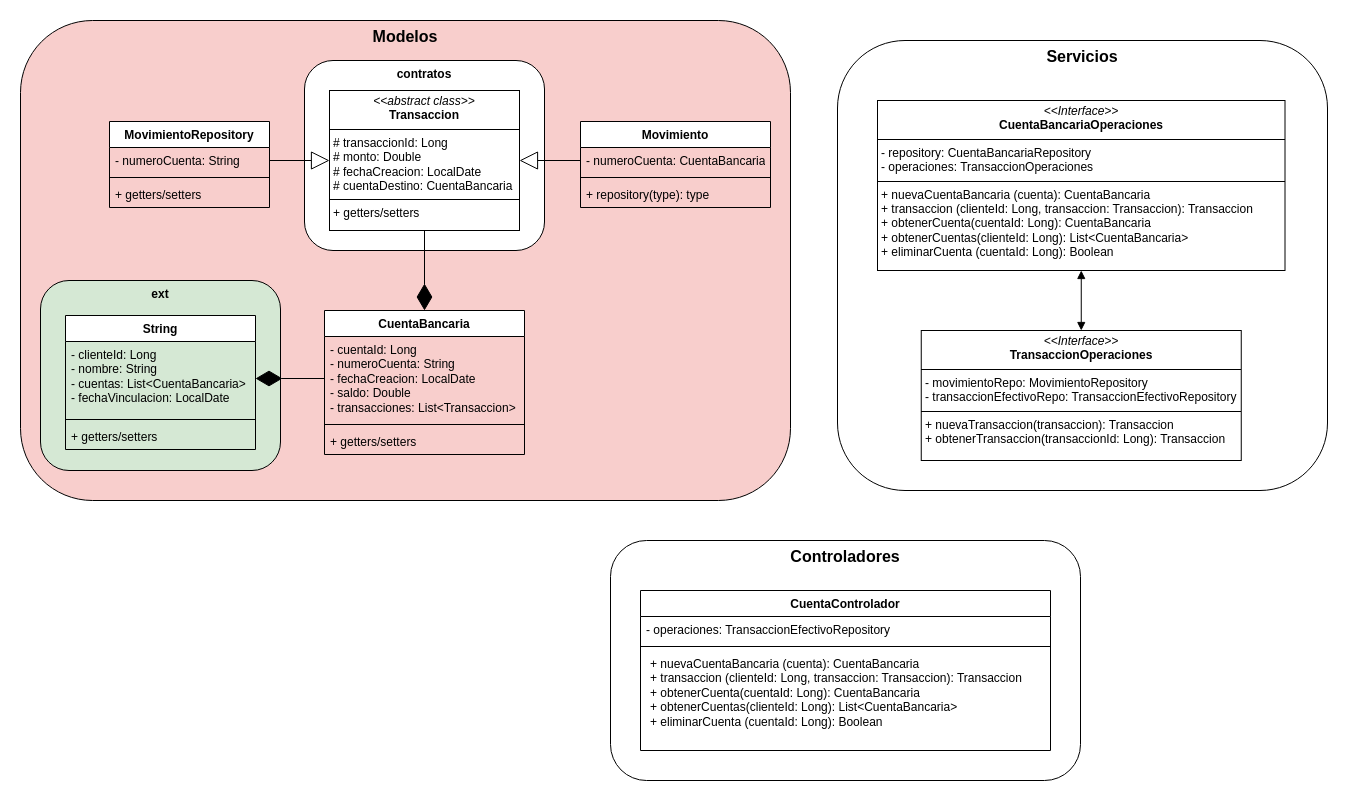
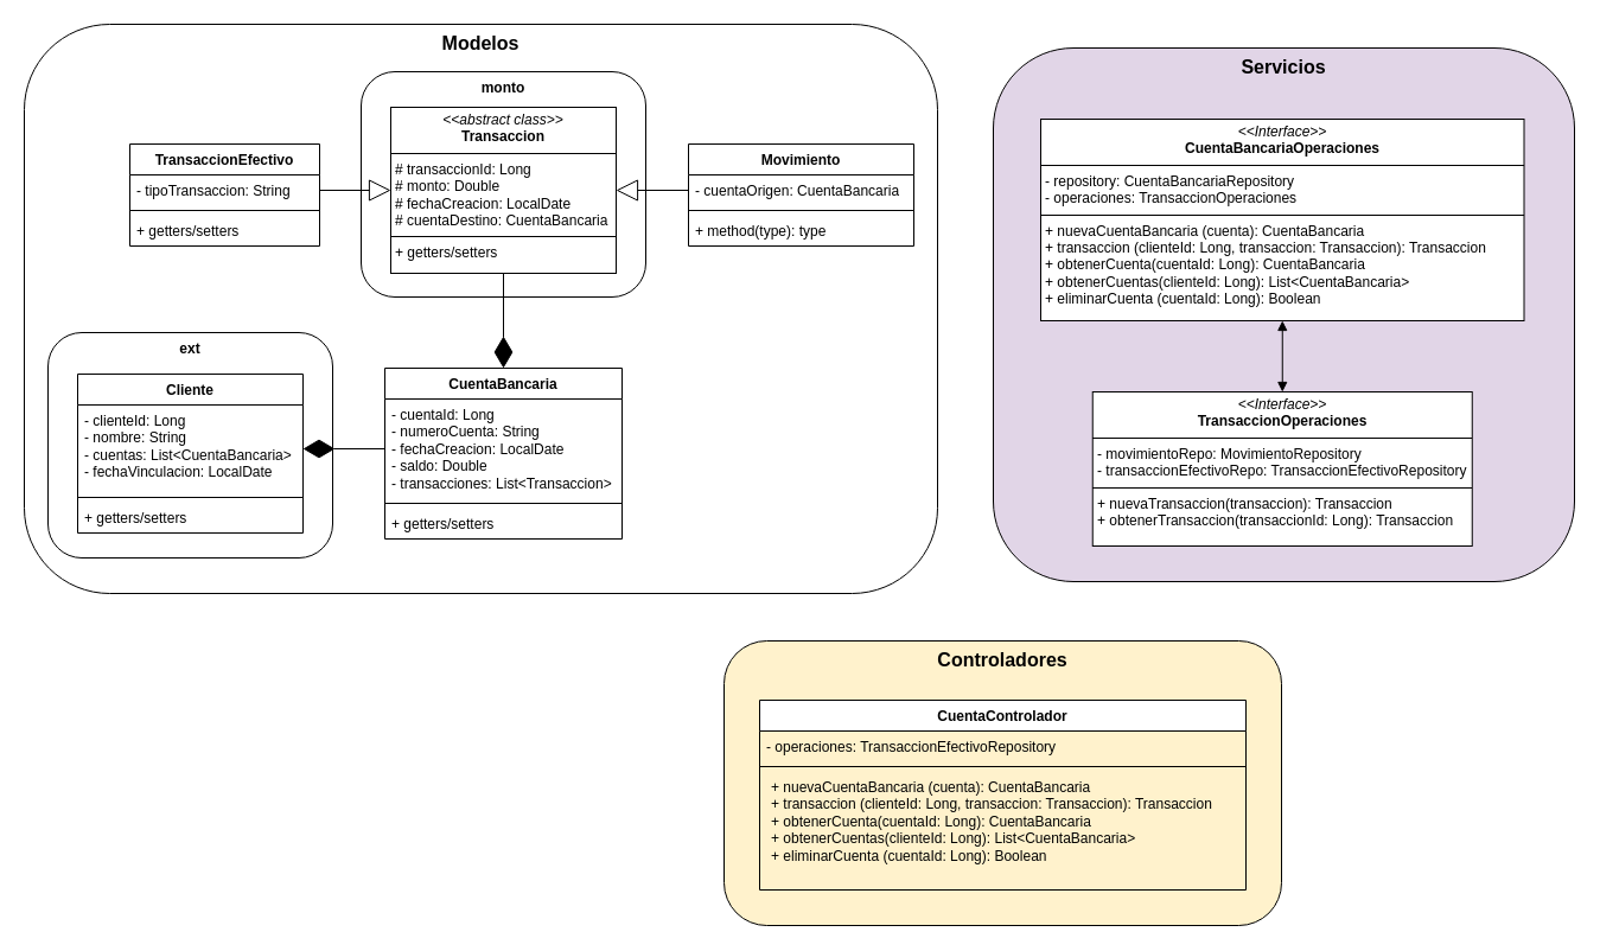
  <mxCell id="0" />
  <mxCell id="1" parent="0" />
- <mxCell id="2" value="Modelos" style="rounded=1;whiteSpace=wrap;html=1;fontStyle=1;verticalAlign=top;fontSize=16;fillColor=#f8cecc;" parent="1" vertex="1"><mxGeometry x="20" y="20" width="770" height="480" as="geometry" /></mxCell>
+ <mxCell id="2" value="Modelos" style="rounded=1;whiteSpace=wrap;html=1;fontStyle=1;verticalAlign=top;fontSize=16;" parent="1" vertex="1"><mxGeometry x="20" y="20" width="770" height="480" as="geometry" /></mxCell>
  <mxCell id="3" value="CuentaBancaria" style="swimlane;fontStyle=1;align=center;verticalAlign=top;childLayout=stackLayout;horizontal=1;startSize=26;horizontalStack=0;resizeParent=1;resizeParentMax=0;resizeLast=0;collapsible=1;marginBottom=0;whiteSpace=wrap;html=1;" parent="1" vertex="1"><mxGeometry x="324" y="310" width="200" height="144" as="geometry" /></mxCell>
  <mxCell id="4" value="- cuentaId: Long&lt;div&gt;- numeroCuenta: String&lt;/div&gt;&lt;div&gt;- fechaCreacion: LocalDate&lt;/div&gt;&lt;div&gt;- saldo: Double&lt;/div&gt;&lt;div&gt;- transacciones: List&amp;lt;Transaccion&amp;gt;&lt;/div&gt;" style="text;strokeColor=none;fillColor=none;align=left;verticalAlign=top;spacingLeft=4;spacingRight=4;overflow=hidden;rotatable=0;points=[[0,0.5],[1,0.5]];portConstraint=eastwest;whiteSpace=wrap;html=1;" parent="3" vertex="1"><mxGeometry y="26" width="200" height="84" as="geometry" /></mxCell>
  <mxCell id="5" value="" style="line;strokeWidth=1;fillColor=none;align=left;verticalAlign=middle;spacingTop=-1;spacingLeft=3;spacingRight=3;rotatable=0;labelPosition=right;points=[];portConstraint=eastwest;strokeColor=inherit;" parent="3" vertex="1"><mxGeometry y="110" width="200" height="8" as="geometry" /></mxCell>
  <mxCell id="6" value="+ getters/setters" style="text;strokeColor=none;fillColor=none;align=left;verticalAlign=top;spacingLeft=4;spacingRight=4;overflow=hidden;rotatable=0;points=[[0,0.5],[1,0.5]];portConstraint=eastwest;whiteSpace=wrap;html=1;" parent="3" vertex="1"><mxGeometry y="118" width="200" height="26" as="geometry" /></mxCell>
  <mxCell id="7" value="" style="group" parent="1" vertex="1" connectable="0"><mxGeometry x="40" y="270" width="240" height="210" as="geometry" /></mxCell>
- <mxCell id="8" value="ext" style="rounded=1;whiteSpace=wrap;html=1;fontStyle=1;verticalAlign=top;fillColor=#d5e8d4;" parent="7" vertex="1"><mxGeometry y="10" width="240" height="190" as="geometry" /></mxCell>
- <mxCell id="9" value="String" style="swimlane;fontStyle=1;align=center;verticalAlign=top;childLayout=stackLayout;horizontal=1;startSize=26;horizontalStack=0;resizeParent=1;resizeParentMax=0;resizeLast=0;collapsible=1;marginBottom=0;whiteSpace=wrap;html=1;" parent="7" vertex="1"><mxGeometry x="25" y="45" width="190" height="134" as="geometry" /></mxCell>
+ <mxCell id="8" value="ext" style="rounded=1;whiteSpace=wrap;html=1;fontStyle=1;verticalAlign=top;" parent="7" vertex="1"><mxGeometry y="10" width="240" height="190" as="geometry" /></mxCell>
+ <mxCell id="9" value="Cliente" style="swimlane;fontStyle=1;align=center;verticalAlign=top;childLayout=stackLayout;horizontal=1;startSize=26;horizontalStack=0;resizeParent=1;resizeParentMax=0;resizeLast=0;collapsible=1;marginBottom=0;whiteSpace=wrap;html=1;" parent="7" vertex="1"><mxGeometry x="25" y="45" width="190" height="134" as="geometry" /></mxCell>
  <mxCell id="10" value="- clienteId: Long&lt;div&gt;- nombre: String&lt;/div&gt;&lt;div&gt;- cuentas: List&amp;lt;CuentaBancaria&amp;gt;&lt;/div&gt;&lt;div&gt;- fechaVinculacion: LocalDate&lt;/div&gt;" style="text;strokeColor=none;fillColor=none;align=left;verticalAlign=top;spacingLeft=4;spacingRight=4;overflow=hidden;rotatable=0;points=[[0,0.5],[1,0.5]];portConstraint=eastwest;whiteSpace=wrap;html=1;" parent="9" vertex="1"><mxGeometry y="26" width="190" height="74" as="geometry" /></mxCell>
  <mxCell id="11" value="" style="line;strokeWidth=1;fillColor=none;align=left;verticalAlign=middle;spacingTop=-1;spacingLeft=3;spacingRight=3;rotatable=0;labelPosition=right;points=[];portConstraint=eastwest;strokeColor=inherit;" parent="9" vertex="1"><mxGeometry y="100" width="190" height="8" as="geometry" /></mxCell>
  <mxCell id="12" value="+ getters/setters" style="text;strokeColor=none;fillColor=none;align=left;verticalAlign=top;spacingLeft=4;spacingRight=4;overflow=hidden;rotatable=0;points=[[0,0.5],[1,0.5]];portConstraint=eastwest;whiteSpace=wrap;html=1;" parent="9" vertex="1"><mxGeometry y="108" width="190" height="26" as="geometry" /></mxCell>
  <mxCell id="13" value="" style="group" parent="1" vertex="1" connectable="0"><mxGeometry x="314" y="50" width="230" height="200" as="geometry" /></mxCell>
- <mxCell id="14" value="contratos" style="rounded=1;whiteSpace=wrap;html=1;fontStyle=1;verticalAlign=top;" parent="13" vertex="1"><mxGeometry x="-10" y="10" width="240" height="190" as="geometry" /></mxCell>
+ <mxCell id="14" value="monto" style="rounded=1;whiteSpace=wrap;html=1;fontStyle=1;verticalAlign=top;" parent="13" vertex="1"><mxGeometry x="-10" y="10" width="240" height="190" as="geometry" /></mxCell>
  <mxCell id="15" value="&lt;p style=&quot;margin:0px;margin-top:4px;text-align:center;&quot;&gt;&lt;i&gt;&amp;lt;&amp;lt;abstract class&amp;gt;&amp;gt;&lt;/i&gt;&lt;br&gt;&lt;b&gt;Transaccion&lt;/b&gt;&lt;/p&gt;&lt;hr size=&quot;1&quot; style=&quot;border-style:solid;&quot;&gt;&lt;p style=&quot;margin:0px;margin-left:4px;&quot;&gt;# transaccionId: Long&lt;/p&gt;&lt;p style=&quot;margin:0px;margin-left:4px;&quot;&gt;# monto: Double&lt;/p&gt;&lt;p style=&quot;margin:0px;margin-left:4px;&quot;&gt;# fechaCreacion: LocalDate&lt;/p&gt;&lt;p style=&quot;margin:0px;margin-left:4px;&quot;&gt;# cuentaDestino: CuentaBancaria&lt;/p&gt;&lt;hr size=&quot;1&quot; style=&quot;border-style:solid;&quot;&gt;&lt;p style=&quot;margin:0px;margin-left:4px;&quot;&gt;+ getters/setters&lt;/p&gt;" style="verticalAlign=top;align=left;overflow=fill;html=1;whiteSpace=wrap;" parent="13" vertex="1"><mxGeometry x="15" y="40" width="190" height="140" as="geometry" /></mxCell>
- <mxCell id="16" value="MovimientoRepository" style="swimlane;fontStyle=1;align=center;verticalAlign=top;childLayout=stackLayout;horizontal=1;startSize=26;horizontalStack=0;resizeParent=1;resizeParentMax=0;resizeLast=0;collapsible=1;marginBottom=0;whiteSpace=wrap;html=1;" parent="1" vertex="1"><mxGeometry x="109" y="121" width="160" height="86" as="geometry" /></mxCell>
- <mxCell id="17" value="- numeroCuenta: String" style="text;strokeColor=none;fillColor=none;align=left;verticalAlign=top;spacingLeft=4;spacingRight=4;overflow=hidden;rotatable=0;points=[[0,0.5],[1,0.5]];portConstraint=eastwest;whiteSpace=wrap;html=1;" parent="16" vertex="1"><mxGeometry y="26" width="160" height="26" as="geometry" /></mxCell>
+ <mxCell id="16" value="TransaccionEfectivo" style="swimlane;fontStyle=1;align=center;verticalAlign=top;childLayout=stackLayout;horizontal=1;startSize=26;horizontalStack=0;resizeParent=1;resizeParentMax=0;resizeLast=0;collapsible=1;marginBottom=0;whiteSpace=wrap;html=1;" parent="1" vertex="1"><mxGeometry x="109" y="121" width="160" height="86" as="geometry" /></mxCell>
+ <mxCell id="17" value="- tipoTransaccion: String" style="text;strokeColor=none;fillColor=none;align=left;verticalAlign=top;spacingLeft=4;spacingRight=4;overflow=hidden;rotatable=0;points=[[0,0.5],[1,0.5]];portConstraint=eastwest;whiteSpace=wrap;html=1;" parent="16" vertex="1"><mxGeometry y="26" width="160" height="26" as="geometry" /></mxCell>
  <mxCell id="18" value="" style="line;strokeWidth=1;fillColor=none;align=left;verticalAlign=middle;spacingTop=-1;spacingLeft=3;spacingRight=3;rotatable=0;labelPosition=right;points=[];portConstraint=eastwest;strokeColor=inherit;" parent="16" vertex="1"><mxGeometry y="52" width="160" height="8" as="geometry" /></mxCell>
  <mxCell id="19" value="+ getters/setters" style="text;strokeColor=none;fillColor=none;align=left;verticalAlign=top;spacingLeft=4;spacingRight=4;overflow=hidden;rotatable=0;points=[[0,0.5],[1,0.5]];portConstraint=eastwest;whiteSpace=wrap;html=1;" parent="16" vertex="1"><mxGeometry y="60" width="160" height="26" as="geometry" /></mxCell>
  <mxCell id="20" value="Movimiento" style="swimlane;fontStyle=1;align=center;verticalAlign=top;childLayout=stackLayout;horizontal=1;startSize=26;horizontalStack=0;resizeParent=1;resizeParentMax=0;resizeLast=0;collapsible=1;marginBottom=0;whiteSpace=wrap;html=1;" parent="1" vertex="1"><mxGeometry x="580" y="121" width="190" height="86" as="geometry" /></mxCell>
- <mxCell id="21" value="- numeroCuenta: CuentaBancaria" style="text;strokeColor=none;fillColor=none;align=left;verticalAlign=top;spacingLeft=4;spacingRight=4;overflow=hidden;rotatable=0;points=[[0,0.5],[1,0.5]];portConstraint=eastwest;whiteSpace=wrap;html=1;" parent="20" vertex="1"><mxGeometry y="26" width="190" height="26" as="geometry" /></mxCell>
+ <mxCell id="21" value="- cuentaOrigen: CuentaBancaria" style="text;strokeColor=none;fillColor=none;align=left;verticalAlign=top;spacingLeft=4;spacingRight=4;overflow=hidden;rotatable=0;points=[[0,0.5],[1,0.5]];portConstraint=eastwest;whiteSpace=wrap;html=1;" parent="20" vertex="1"><mxGeometry y="26" width="190" height="26" as="geometry" /></mxCell>
  <mxCell id="22" value="" style="line;strokeWidth=1;fillColor=none;align=left;verticalAlign=middle;spacingTop=-1;spacingLeft=3;spacingRight=3;rotatable=0;labelPosition=right;points=[];portConstraint=eastwest;strokeColor=inherit;" parent="20" vertex="1"><mxGeometry y="52" width="190" height="8" as="geometry" /></mxCell>
- <mxCell id="23" value="+ repository(type): type" style="text;strokeColor=none;fillColor=none;align=left;verticalAlign=top;spacingLeft=4;spacingRight=4;overflow=hidden;rotatable=0;points=[[0,0.5],[1,0.5]];portConstraint=eastwest;whiteSpace=wrap;html=1;" parent="20" vertex="1"><mxGeometry y="60" width="190" height="26" as="geometry" /></mxCell>
+ <mxCell id="23" value="+ method(type): type" style="text;strokeColor=none;fillColor=none;align=left;verticalAlign=top;spacingLeft=4;spacingRight=4;overflow=hidden;rotatable=0;points=[[0,0.5],[1,0.5]];portConstraint=eastwest;whiteSpace=wrap;html=1;" parent="20" vertex="1"><mxGeometry y="60" width="190" height="26" as="geometry" /></mxCell>
  <mxCell id="24" value="" style="endArrow=diamondThin;endFill=1;endSize=24;html=1;rounded=0;entryX=1;entryY=0.5;entryDx=0;entryDy=0;exitX=0;exitY=0.5;exitDx=0;exitDy=0;" parent="1" source="4" target="10" edge="1"><mxGeometry width="160" relative="1" as="geometry"><mxPoint x="310" y="280" as="sourcePoint" /><mxPoint x="470" y="280" as="targetPoint" /></mxGeometry></mxCell>
  <mxCell id="25" value="" style="endArrow=diamondThin;endFill=1;endSize=24;html=1;rounded=0;entryX=0.5;entryY=0;entryDx=0;entryDy=0;exitX=0.5;exitY=1;exitDx=0;exitDy=0;" parent="1" source="15" target="3" edge="1"><mxGeometry width="160" relative="1" as="geometry"><mxPoint x="310" y="280" as="sourcePoint" /><mxPoint x="470" y="280" as="targetPoint" /></mxGeometry></mxCell>
  <mxCell id="26" value="" style="endArrow=block;endSize=16;endFill=0;html=1;rounded=0;exitX=1;exitY=0.5;exitDx=0;exitDy=0;entryX=0;entryY=0.5;entryDx=0;entryDy=0;" parent="1" source="17" target="15" edge="1"><mxGeometry width="160" relative="1" as="geometry"><mxPoint x="310" y="280" as="sourcePoint" /><mxPoint x="470" y="280" as="targetPoint" /></mxGeometry></mxCell>
  <mxCell id="27" value="" style="endArrow=block;endSize=16;endFill=0;html=1;rounded=0;exitX=0;exitY=0.5;exitDx=0;exitDy=0;entryX=1;entryY=0.5;entryDx=0;entryDy=0;" parent="1" source="21" target="15" edge="1"><mxGeometry width="160" relative="1" as="geometry"><mxPoint x="310" y="280" as="sourcePoint" /><mxPoint x="470" y="280" as="targetPoint" /></mxGeometry></mxCell>
  <mxCell id="28" value="" style="group" parent="1" vertex="1" connectable="0"><mxGeometry x="837" y="40" width="490" height="450" as="geometry" /></mxCell>
- <mxCell id="29" value="Servicios" style="rounded=1;whiteSpace=wrap;html=1;fontStyle=1;verticalAlign=top;fontSize=16;" parent="28" vertex="1"><mxGeometry width="490" height="450" as="geometry" /></mxCell>
+ <mxCell id="29" value="Servicios" style="rounded=1;whiteSpace=wrap;html=1;fontStyle=1;verticalAlign=top;fontSize=16;fillColor=#e1d5e7;" parent="28" vertex="1"><mxGeometry width="490" height="450" as="geometry" /></mxCell>
  <mxCell id="30" value="" style="group" parent="28" vertex="1" connectable="0"><mxGeometry x="40" y="60" width="407.5" height="360" as="geometry" /></mxCell>
  <mxCell id="31" value="&lt;p style=&quot;margin:0px;margin-top:4px;text-align:center;&quot;&gt;&lt;i&gt;&amp;lt;&amp;lt;Interface&amp;gt;&amp;gt;&lt;/i&gt;&lt;br&gt;&lt;b&gt;CuentaBancariaOperaciones&lt;/b&gt;&lt;/p&gt;&lt;hr size=&quot;1&quot; style=&quot;border-style:solid;&quot;&gt;&lt;p style=&quot;margin:0px;margin-left:4px;&quot;&gt;- repository: CuentaBancariaRepository&lt;/p&gt;&lt;p style=&quot;margin:0px;margin-left:4px;&quot;&gt;- operaciones: TransaccionOperaciones&lt;/p&gt;&lt;hr size=&quot;1&quot; style=&quot;border-style:solid;&quot;&gt;&lt;p style=&quot;margin:0px;margin-left:4px;&quot;&gt;+ nuevaCuentaBancaria (cuenta): CuentaBancaria&lt;br&gt;+ transaccion (clienteId: Long, transaccion: Transaccion): Transaccion&lt;/p&gt;&lt;p style=&quot;margin:0px;margin-left:4px;&quot;&gt;+ obtenerCuenta(cuentaId: Long): CuentaBancaria&lt;/p&gt;&lt;p style=&quot;margin:0px;margin-left:4px;&quot;&gt;+ obtenerCuentas(clienteId: Long): List&amp;lt;CuentaBancaria&amp;gt;&lt;/p&gt;&lt;p style=&quot;margin:0px;margin-left:4px;&quot;&gt;+ eliminarCuenta (cuentaId: Long): Boolean&lt;/p&gt;" style="verticalAlign=top;align=left;overflow=fill;html=1;whiteSpace=wrap;" parent="30" vertex="1"><mxGeometry width="407.5" height="170" as="geometry" /></mxCell>
  <mxCell id="32" value="&lt;p style=&quot;margin:0px;margin-top:4px;text-align:center;&quot;&gt;&lt;i&gt;&amp;lt;&amp;lt;Interface&amp;gt;&amp;gt;&lt;/i&gt;&lt;br&gt;&lt;b&gt;TransaccionOperaciones&lt;/b&gt;&lt;/p&gt;&lt;hr size=&quot;1&quot; style=&quot;border-style:solid;&quot;&gt;&lt;p style=&quot;margin:0px;margin-left:4px;&quot;&gt;- movimientoRepo: MovimientoRepository&lt;/p&gt;&lt;p style=&quot;margin:0px;margin-left:4px;&quot;&gt;- transaccionEfectivoRepo: TransaccionEfectivoRepository&lt;/p&gt;&lt;hr size=&quot;1&quot; style=&quot;border-style:solid;&quot;&gt;&lt;p style=&quot;margin:0px;margin-left:4px;&quot;&gt;+ nuevaTransaccion(transaccion): Transaccion&lt;/p&gt;&lt;p style=&quot;margin:0px;margin-left:4px;&quot;&gt;+ obtenerTransaccion(transaccionId: Long): Transaccion&lt;/p&gt;" style="verticalAlign=top;align=left;overflow=fill;html=1;whiteSpace=wrap;" parent="30" vertex="1"><mxGeometry x="43.75" y="230" width="320" height="130" as="geometry" /></mxCell>
  <mxCell id="33" value="" style="endArrow=block;startArrow=block;endFill=1;startFill=1;html=1;rounded=0;exitX=0.5;exitY=1;exitDx=0;exitDy=0;entryX=0.5;entryY=0;entryDx=0;entryDy=0;" parent="30" source="31" target="32" edge="1"><mxGeometry width="160" relative="1" as="geometry"><mxPoint x="218.75" y="200" as="sourcePoint" /><mxPoint x="378.75" y="200" as="targetPoint" /></mxGeometry></mxCell>
  <mxCell id="34" value="" style="group" parent="1" vertex="1" connectable="0"><mxGeometry x="610" y="540" width="470" height="240" as="geometry" /></mxCell>
- <mxCell id="35" value="Controladores" style="rounded=1;whiteSpace=wrap;html=1;fontStyle=1;fontSize=16;verticalAlign=top;" parent="34" vertex="1"><mxGeometry width="470" height="240" as="geometry" /></mxCell>
+ <mxCell id="35" value="Controladores" style="rounded=1;whiteSpace=wrap;html=1;fontStyle=1;fontSize=16;verticalAlign=top;fillColor=#fff2cc;" parent="34" vertex="1"><mxGeometry width="470" height="240" as="geometry" /></mxCell>
  <mxCell id="36" value="CuentaControlador" style="swimlane;fontStyle=1;align=center;verticalAlign=top;childLayout=stackLayout;horizontal=1;startSize=26;horizontalStack=0;resizeParent=1;resizeParentMax=0;resizeLast=0;collapsible=1;marginBottom=0;whiteSpace=wrap;html=1;" parent="34" vertex="1"><mxGeometry x="30" y="50" width="410" height="160" as="geometry" /></mxCell>
  <mxCell id="37" value="- operaciones: TransaccionEfectivoRepository" style="text;strokeColor=none;fillColor=none;align=left;verticalAlign=top;spacingLeft=4;spacingRight=4;overflow=hidden;rotatable=0;points=[[0,0.5],[1,0.5]];portConstraint=eastwest;whiteSpace=wrap;html=1;" parent="36" vertex="1"><mxGeometry y="26" width="410" height="26" as="geometry" /></mxCell>
  <mxCell id="38" value="" style="line;strokeWidth=1;fillColor=none;align=left;verticalAlign=middle;spacingTop=-1;spacingLeft=3;spacingRight=3;rotatable=0;labelPosition=right;points=[];portConstraint=eastwest;strokeColor=inherit;" parent="36" vertex="1"><mxGeometry y="52" width="410" height="8" as="geometry" /></mxCell>
  <mxCell id="39" value="&lt;p style=&quot;margin: 0px 0px 0px 4px;&quot;&gt;+ nuevaCuentaBancaria (cuenta): CuentaBancaria&lt;br&gt;+ transaccion (clienteId: Long, transaccion: Transaccion): Transaccion&lt;/p&gt;&lt;p style=&quot;margin: 0px 0px 0px 4px;&quot;&gt;+ obtenerCuenta(cuentaId: Long): CuentaBancaria&lt;/p&gt;&lt;p style=&quot;margin: 0px 0px 0px 4px;&quot;&gt;+ obtenerCuentas(clienteId: Long): List&amp;lt;CuentaBancaria&amp;gt;&lt;/p&gt;&lt;p style=&quot;margin: 0px 0px 0px 4px;&quot;&gt;+ eliminarCuenta (cuentaId: Long): Boolean&lt;/p&gt;" style="text;strokeColor=none;fillColor=none;align=left;verticalAlign=top;spacingLeft=4;spacingRight=4;overflow=hidden;rotatable=0;points=[[0,0.5],[1,0.5]];portConstraint=eastwest;whiteSpace=wrap;html=1;" parent="36" vertex="1"><mxGeometry y="60" width="410" height="100" as="geometry" /></mxCell>
